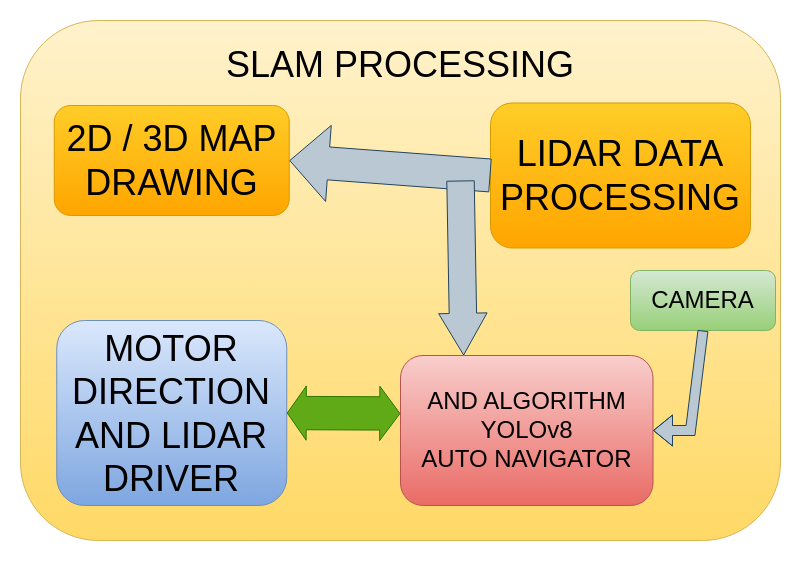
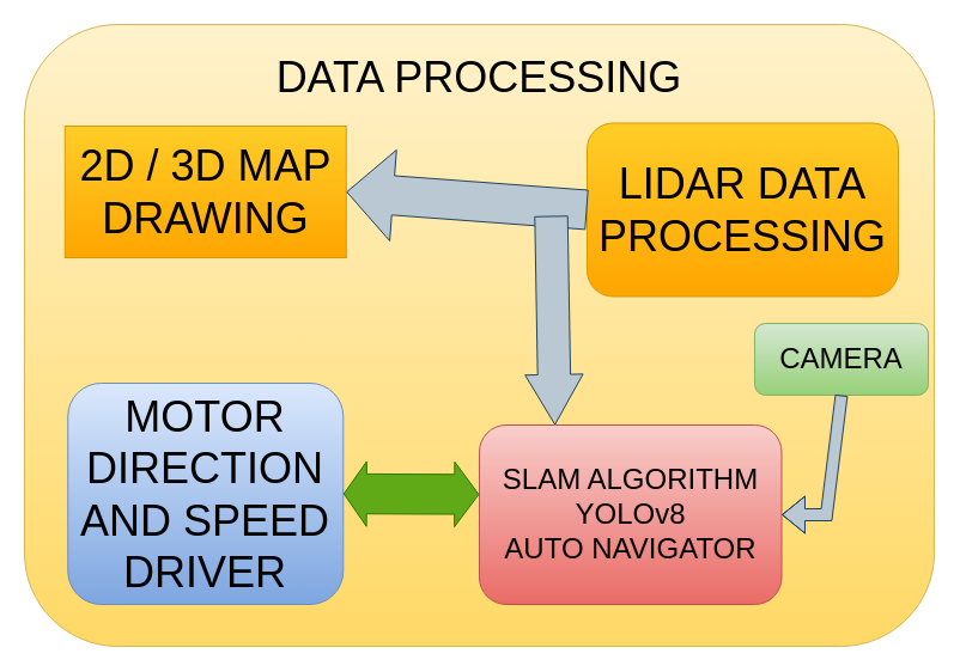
  <mxCell id="0" />
  <mxCell id="1" parent="0" />
- <mxCell id="2" value="&lt;div&gt;&lt;font style=&quot;font-size: 36px;&quot;&gt;SLAM PROCESSING&lt;/font&gt;&lt;/div&gt;&lt;div&gt;&lt;font style=&quot;font-size: 36px;&quot;&gt;&lt;span style=&quot;font-size: 24px;&quot;&gt;&lt;br&gt;&lt;/span&gt;&lt;/font&gt;&lt;/div&gt;&lt;div&gt;&lt;font style=&quot;font-size: 36px;&quot;&gt;&lt;br&gt;&lt;/font&gt;&lt;/div&gt;&lt;div&gt;&lt;font style=&quot;font-size: 36px;&quot;&gt;&lt;br&gt;&lt;/font&gt;&lt;/div&gt;&lt;div&gt;&lt;font style=&quot;font-size: 36px;&quot;&gt;&lt;br&gt;&lt;/font&gt;&lt;/div&gt;&lt;div&gt;&lt;font style=&quot;font-size: 36px;&quot;&gt;&lt;br&gt;&lt;/font&gt;&lt;/div&gt;&lt;div&gt;&lt;font style=&quot;font-size: 36px;&quot;&gt;&lt;br&gt;&lt;/font&gt;&lt;/div&gt;&lt;div&gt;&lt;font style=&quot;font-size: 36px;&quot;&gt;&lt;br&gt;&lt;/font&gt;&lt;/div&gt;&lt;div&gt;&lt;font style=&quot;font-size: 36px;&quot;&gt;&lt;br&gt;&lt;/font&gt;&lt;/div&gt;&lt;div&gt;&lt;font style=&quot;font-size: 36px;&quot;&gt;&lt;br&gt;&lt;/font&gt;&lt;/div&gt;&lt;div&gt;&lt;font style=&quot;font-size: 36px;&quot;&gt;&lt;br&gt;&lt;/font&gt;&lt;/div&gt;" style="rounded=1;whiteSpace=wrap;html=1;fillColor=#fff2cc;strokeColor=#d6b656;gradientColor=#ffd966;" vertex="1" parent="1"><mxGeometry x="20" y="20" width="760" height="520" as="geometry" /></mxCell>
+ <mxCell id="2" value="&lt;div&gt;&lt;font style=&quot;font-size: 36px;&quot;&gt;DATA PROCESSING&lt;/font&gt;&lt;/div&gt;&lt;div&gt;&lt;font style=&quot;font-size: 36px;&quot;&gt;&lt;span style=&quot;font-size: 24px;&quot;&gt;&lt;br&gt;&lt;/span&gt;&lt;/font&gt;&lt;/div&gt;&lt;div&gt;&lt;font style=&quot;font-size: 36px;&quot;&gt;&lt;br&gt;&lt;/font&gt;&lt;/div&gt;&lt;div&gt;&lt;font style=&quot;font-size: 36px;&quot;&gt;&lt;br&gt;&lt;/font&gt;&lt;/div&gt;&lt;div&gt;&lt;font style=&quot;font-size: 36px;&quot;&gt;&lt;br&gt;&lt;/font&gt;&lt;/div&gt;&lt;div&gt;&lt;font style=&quot;font-size: 36px;&quot;&gt;&lt;br&gt;&lt;/font&gt;&lt;/div&gt;&lt;div&gt;&lt;font style=&quot;font-size: 36px;&quot;&gt;&lt;br&gt;&lt;/font&gt;&lt;/div&gt;&lt;div&gt;&lt;font style=&quot;font-size: 36px;&quot;&gt;&lt;br&gt;&lt;/font&gt;&lt;/div&gt;&lt;div&gt;&lt;font style=&quot;font-size: 36px;&quot;&gt;&lt;br&gt;&lt;/font&gt;&lt;/div&gt;&lt;div&gt;&lt;font style=&quot;font-size: 36px;&quot;&gt;&lt;br&gt;&lt;/font&gt;&lt;/div&gt;&lt;div&gt;&lt;font style=&quot;font-size: 36px;&quot;&gt;&lt;br&gt;&lt;/font&gt;&lt;/div&gt;" style="rounded=1;whiteSpace=wrap;html=1;fillColor=#fff2cc;strokeColor=#d6b656;gradientColor=#ffd966;" vertex="1" parent="1"><mxGeometry x="20" y="20" width="760" height="520" as="geometry" /></mxCell>
  <mxCell id="3" value="&lt;font style=&quot;font-size: 36px;&quot;&gt;LIDAR DATA PROCESSING&lt;/font&gt;" style="rounded=1;whiteSpace=wrap;html=1;fillColor=#ffcd28;gradientColor=#ffa500;strokeColor=#d79b00;" vertex="1" parent="1"><mxGeometry x="490" y="102.5" width="260" height="145" as="geometry" /></mxCell>
- <mxCell id="4" value="&lt;font style=&quot;font-size: 36px;&quot;&gt;2D / 3D MAP DRAWING&lt;/font&gt;" style="rounded=1;whiteSpace=wrap;html=1;fillColor=#ffcd28;gradientColor=#ffa500;strokeColor=#d79b00;" vertex="1" parent="1"><mxGeometry x="53.75" y="105" width="235" height="110" as="geometry" /></mxCell>
- <mxCell id="5" value="&lt;font style=&quot;font-size: 36px;&quot;&gt;MOTOR DIRECTION AND LIDAR DRIVER&lt;/font&gt;" style="rounded=1;whiteSpace=wrap;html=1;fillColor=#dae8fc;gradientColor=#7ea6e0;strokeColor=#6c8ebf;" vertex="1" parent="1"><mxGeometry x="56.25" y="320" width="230" height="185" as="geometry" /></mxCell>
+ <mxCell id="4" value="&lt;font style=&quot;font-size: 36px;&quot;&gt;2D / 3D MAP DRAWING&lt;/font&gt;" style="whiteSpace=wrap;html=1;fillColor=#ffcd28;gradientColor=#ffa500;strokeColor=#d79b00;rounded=0;" vertex="1" parent="1"><mxGeometry x="53.75" y="105" width="235" height="110" as="geometry" /></mxCell>
+ <mxCell id="5" value="&lt;font style=&quot;font-size: 36px;&quot;&gt;MOTOR DIRECTION AND SPEED DRIVER&lt;/font&gt;" style="rounded=1;whiteSpace=wrap;html=1;fillColor=#dae8fc;gradientColor=#7ea6e0;strokeColor=#6c8ebf;" vertex="1" parent="1"><mxGeometry x="56.25" y="320" width="230" height="185" as="geometry" /></mxCell>
  <mxCell id="6" style="edgeStyle=orthogonalEdgeStyle;rounded=0;orthogonalLoop=1;jettySize=auto;html=1;exitX=0.5;exitY=1;exitDx=0;exitDy=0;" edge="1" parent="1" source="4" target="4"><mxGeometry relative="1" as="geometry" /></mxCell>
- <mxCell id="7" value="&lt;font style=&quot;font-size: 24px;&quot;&gt;AND ALGORITHM&lt;/font&gt;&lt;div&gt;&lt;font style=&quot;font-size: 24px;&quot;&gt;YOLOv8&lt;/font&gt;&lt;/div&gt;&lt;div&gt;&lt;font style=&quot;font-size: 24px;&quot;&gt;AUTO NAVIGATOR&lt;/font&gt;&lt;/div&gt;" style="rounded=1;whiteSpace=wrap;html=1;fillColor=#f8cecc;strokeColor=#b85450;gradientColor=#ea6b66;" vertex="1" parent="1"><mxGeometry x="400" y="355" width="252.5" height="150" as="geometry" /></mxCell>
+ <mxCell id="7" value="&lt;font style=&quot;font-size: 24px;&quot;&gt;SLAM ALGORITHM&lt;/font&gt;&lt;div&gt;&lt;font style=&quot;font-size: 24px;&quot;&gt;YOLOv8&lt;/font&gt;&lt;/div&gt;&lt;div&gt;&lt;font style=&quot;font-size: 24px;&quot;&gt;AUTO NAVIGATOR&lt;/font&gt;&lt;/div&gt;" style="rounded=1;whiteSpace=wrap;html=1;fillColor=#f8cecc;strokeColor=#b85450;gradientColor=#ea6b66;" vertex="1" parent="1"><mxGeometry x="400" y="355" width="252.5" height="150" as="geometry" /></mxCell>
  <mxCell id="8" value="&lt;font style=&quot;font-size: 24px;&quot;&gt;CAMERA&lt;/font&gt;" style="rounded=1;whiteSpace=wrap;html=1;fillColor=#d5e8d4;gradientColor=#97d077;strokeColor=#82b366;" vertex="1" parent="1"><mxGeometry x="630" y="270" width="145" height="60" as="geometry" /></mxCell>
  <mxCell id="9" value="" style="shape=flexArrow;endArrow=classic;html=1;rounded=0;exitX=0.5;exitY=1;exitDx=0;exitDy=0;entryX=1;entryY=0.5;entryDx=0;entryDy=0;fillColor=#bac8d3;strokeColor=#23445d;" edge="1" parent="1" source="8" target="7"><mxGeometry width="50" height="50" relative="1" as="geometry"><mxPoint x="360" y="270" as="sourcePoint" /><mxPoint x="410" y="220" as="targetPoint" /><Array as="points"><mxPoint x="690" y="430" /></Array></mxGeometry></mxCell>
  <mxCell id="10" value="" style="shape=flexArrow;endArrow=classic;html=1;rounded=0;exitX=0;exitY=0.5;exitDx=0;exitDy=0;entryX=1;entryY=0.5;entryDx=0;entryDy=0;endWidth=42.353;endSize=12.6;width=32.941;fillColor=#bac8d3;strokeColor=#23445d;" edge="1" parent="1" source="3" target="4"><mxGeometry width="50" height="50" relative="1" as="geometry"><mxPoint x="470" y="260" as="sourcePoint" /><mxPoint x="520" y="210" as="targetPoint" /></mxGeometry></mxCell>
  <mxCell id="11" value="" style="shape=flexArrow;endArrow=classic;html=1;rounded=0;entryX=0.25;entryY=0;entryDx=0;entryDy=0;width=27.429;endSize=13.571;fillColor=#bac8d3;strokeColor=#23445d;" edge="1" parent="1" target="7"><mxGeometry width="50" height="50" relative="1" as="geometry"><mxPoint x="460" y="180" as="sourcePoint" /><mxPoint x="390" y="300" as="targetPoint" /></mxGeometry></mxCell>
  <mxCell id="12" value="" style="shape=flexArrow;endArrow=classic;startArrow=classic;html=1;rounded=0;exitX=1;exitY=0.5;exitDx=0;exitDy=0;width=33.333;endSize=6.41;fillColor=#60a917;strokeColor=#2D7600;" edge="1" parent="1" source="5"><mxGeometry width="100" height="100" relative="1" as="geometry"><mxPoint x="330" y="320" as="sourcePoint" /><mxPoint x="400" y="413" as="targetPoint" /></mxGeometry></mxCell>
